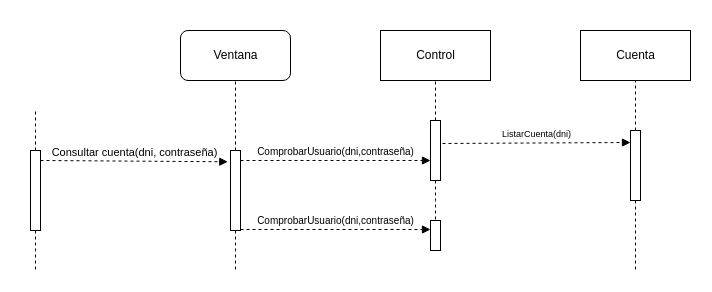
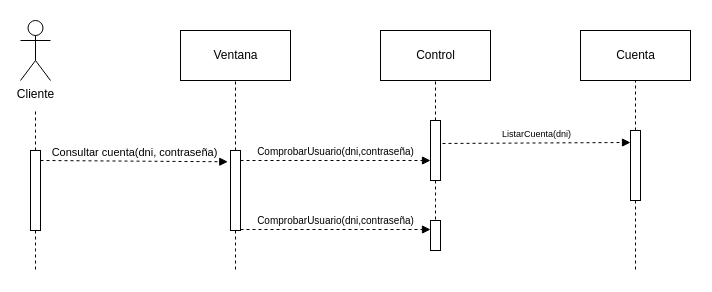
  <mxCell id="0" />
  <mxCell id="1" parent="0" />
- <mxCell id="3" value="Ventana" style="html=1;rounded=1;" parent="1" vertex="1"><mxGeometry x="180" y="30" width="110" height="50" as="geometry" /></mxCell>
+ <mxCell id="2" value="Cliente" style="shape=umlActor;verticalLabelPosition=bottom;verticalAlign=top;html=1;" parent="1" vertex="1"><mxGeometry x="20" y="20" width="30" height="60" as="geometry" /></mxCell>
+ <mxCell id="3" value="Ventana" style="html=1;" parent="1" vertex="1"><mxGeometry x="180" y="30" width="110" height="50" as="geometry" /></mxCell>
  <mxCell id="4" value="Control" style="html=1;" parent="1" vertex="1"><mxGeometry x="380" y="30" width="110" height="50" as="geometry" /></mxCell>
  <mxCell id="5" value="Cuenta" style="html=1;" parent="1" vertex="1"><mxGeometry x="580" y="30" width="110" height="50" as="geometry" /></mxCell>
  <mxCell id="6" style="edgeStyle=orthogonalEdgeStyle;rounded=0;orthogonalLoop=1;jettySize=auto;html=1;dashed=1;endArrow=none;endFill=0;" parent="1" source="8" edge="1"><mxGeometry relative="1" as="geometry"><mxPoint x="35" y="270" as="targetPoint" /></mxGeometry></mxCell>
  <mxCell id="7" style="edgeStyle=orthogonalEdgeStyle;rounded=0;orthogonalLoop=1;jettySize=auto;html=1;dashed=1;endArrow=none;endFill=0;" parent="1" source="8" edge="1"><mxGeometry relative="1" as="geometry"><mxPoint x="35" y="110" as="targetPoint" /></mxGeometry></mxCell>
  <mxCell id="8" value="" style="html=1;points=[];perimeter=orthogonalPerimeter;" parent="1" vertex="1"><mxGeometry x="30" y="150" width="10" height="80" as="geometry" /></mxCell>
  <mxCell id="9" style="edgeStyle=orthogonalEdgeStyle;rounded=0;orthogonalLoop=1;jettySize=auto;html=1;entryX=0.5;entryY=1;entryDx=0;entryDy=0;dashed=1;endArrow=none;endFill=0;" parent="1" source="11" target="3" edge="1"><mxGeometry relative="1" as="geometry" /></mxCell>
  <mxCell id="10" style="edgeStyle=orthogonalEdgeStyle;rounded=0;orthogonalLoop=1;jettySize=auto;html=1;dashed=1;fontSize=9;endArrow=none;endFill=0;" parent="1" source="11" edge="1"><mxGeometry relative="1" as="geometry"><mxPoint x="235" y="270" as="targetPoint" /></mxGeometry></mxCell>
  <mxCell id="11" value="" style="html=1;points=[];perimeter=orthogonalPerimeter;" parent="1" vertex="1"><mxGeometry x="230" y="150" width="10" height="80" as="geometry" /></mxCell>
  <mxCell id="12" style="edgeStyle=orthogonalEdgeStyle;rounded=0;orthogonalLoop=1;jettySize=auto;html=1;dashed=1;endArrow=none;endFill=0;" parent="1" source="14" target="4" edge="1"><mxGeometry relative="1" as="geometry" /></mxCell>
  <mxCell id="13" style="edgeStyle=orthogonalEdgeStyle;rounded=0;orthogonalLoop=1;jettySize=auto;html=1;dashed=1;fontSize=9;endArrow=none;endFill=0;" parent="1" source="14" edge="1"><mxGeometry relative="1" as="geometry"><mxPoint x="435" y="220" as="targetPoint" /></mxGeometry></mxCell>
  <mxCell id="14" value="" style="html=1;points=[];perimeter=orthogonalPerimeter;" parent="1" vertex="1"><mxGeometry x="430" y="120" width="10" height="60" as="geometry" /></mxCell>
  <mxCell id="15" style="edgeStyle=orthogonalEdgeStyle;rounded=0;orthogonalLoop=1;jettySize=auto;html=1;dashed=1;fontSize=9;endArrow=none;endFill=0;" parent="1" target="21" edge="1"><mxGeometry relative="1" as="geometry"><mxPoint x="635" y="150" as="sourcePoint" /></mxGeometry></mxCell>
  <mxCell id="16" value="Consultar cuenta(dni, contraseña)" style="html=1;verticalAlign=bottom;endArrow=block;rounded=0;dashed=1;entryX=-0.272;entryY=0.141;entryDx=0;entryDy=0;entryPerimeter=0;" parent="1" target="11" edge="1"><mxGeometry width="80" relative="1" as="geometry"><mxPoint x="40" y="160" as="sourcePoint" /><mxPoint x="120" y="160" as="targetPoint" /></mxGeometry></mxCell>
  <mxCell id="17" value="&lt;font size=&quot;1&quot;&gt;ComprobarUsuario(dni,contraseña)&lt;/font&gt;" style="html=1;verticalAlign=bottom;endArrow=block;rounded=0;dashed=1;" parent="1" edge="1"><mxGeometry width="80" relative="1" as="geometry"><mxPoint x="240" y="160" as="sourcePoint" /><mxPoint x="430" y="160" as="targetPoint" /></mxGeometry></mxCell>
  <mxCell id="18" value="ListarCuenta(dni)" style="html=1;verticalAlign=bottom;endArrow=block;rounded=0;dashed=1;fontSize=9;exitX=1.2;exitY=0.383;exitDx=0;exitDy=0;exitPerimeter=0;" parent="1" source="14" edge="1"><mxGeometry width="80" relative="1" as="geometry"><mxPoint x="440" y="140" as="sourcePoint" /><mxPoint x="630" y="142" as="targetPoint" /></mxGeometry></mxCell>
  <mxCell id="19" style="edgeStyle=orthogonalEdgeStyle;rounded=0;orthogonalLoop=1;jettySize=auto;html=1;dashed=1;fontSize=9;endArrow=none;endFill=0;" parent="1" source="21" edge="1"><mxGeometry relative="1" as="geometry"><mxPoint x="635" y="270" as="targetPoint" /></mxGeometry></mxCell>
  <mxCell id="20" style="edgeStyle=orthogonalEdgeStyle;rounded=0;orthogonalLoop=1;jettySize=auto;html=1;endArrow=none;endFill=0;dashed=1;" parent="1" source="21" target="5" edge="1"><mxGeometry relative="1" as="geometry" /></mxCell>
  <mxCell id="21" value="" style="html=1;points=[];perimeter=orthogonalPerimeter;" parent="1" vertex="1"><mxGeometry x="630" y="130" width="10" height="70" as="geometry" /></mxCell>
  <mxCell id="22" value="" style="html=1;points=[];perimeter=orthogonalPerimeter;" vertex="1" parent="1"><mxGeometry x="430" y="220" width="10" height="30" as="geometry" /></mxCell>
  <mxCell id="23" value="&lt;font size=&quot;1&quot;&gt;ComprobarUsuario(dni,contraseña)&lt;/font&gt;" style="html=1;verticalAlign=bottom;endArrow=block;rounded=0;dashed=1;" edge="1" parent="1"><mxGeometry width="80" relative="1" as="geometry"><mxPoint x="240" y="229" as="sourcePoint" /><mxPoint x="430" y="229" as="targetPoint" /></mxGeometry></mxCell>
